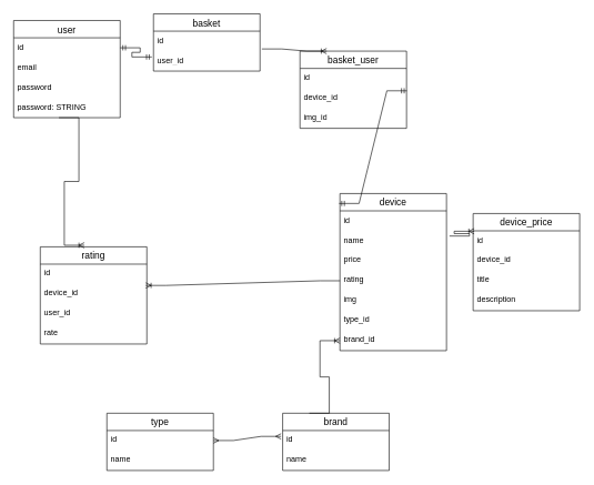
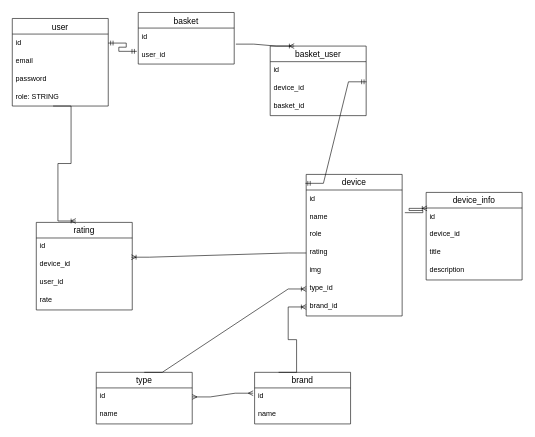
  <mxCell id="0" />
  <mxCell id="1" parent="0" />
  <mxCell id="2" value="user" style="swimlane;fontStyle=0;childLayout=stackLayout;horizontal=1;startSize=26;horizontalStack=0;resizeParent=1;resizeParentMax=0;resizeLast=0;collapsible=1;marginBottom=0;align=center;fontSize=14;" vertex="1" parent="1"><mxGeometry x="20" y="30" width="160" height="146" as="geometry" /></mxCell>
  <mxCell id="3" value="id" style="text;strokeColor=none;fillColor=none;spacingLeft=4;spacingRight=4;overflow=hidden;rotatable=0;points=[[0,0.5],[1,0.5]];portConstraint=eastwest;fontSize=12;whiteSpace=wrap;html=1;" vertex="1" parent="2"><mxGeometry y="26" width="160" height="30" as="geometry" /></mxCell>
  <mxCell id="4" value="email" style="text;strokeColor=none;fillColor=none;spacingLeft=4;spacingRight=4;overflow=hidden;rotatable=0;points=[[0,0.5],[1,0.5]];portConstraint=eastwest;fontSize=12;whiteSpace=wrap;html=1;" vertex="1" parent="2"><mxGeometry y="56" width="160" height="30" as="geometry" /></mxCell>
  <mxCell id="5" value="password" style="text;strokeColor=none;fillColor=none;spacingLeft=4;spacingRight=4;overflow=hidden;rotatable=0;points=[[0,0.5],[1,0.5]];portConstraint=eastwest;fontSize=12;whiteSpace=wrap;html=1;" vertex="1" parent="2"><mxGeometry y="86" width="160" height="30" as="geometry" /></mxCell>
- <mxCell id="6" value="password: STRING" style="text;strokeColor=none;fillColor=none;spacingLeft=4;spacingRight=4;overflow=hidden;rotatable=0;points=[[0,0.5],[1,0.5]];portConstraint=eastwest;fontSize=12;whiteSpace=wrap;html=1;" vertex="1" parent="2"><mxGeometry y="116" width="160" height="30" as="geometry" /></mxCell>
+ <mxCell id="6" value="role: STRING" style="text;strokeColor=none;fillColor=none;spacingLeft=4;spacingRight=4;overflow=hidden;rotatable=0;points=[[0,0.5],[1,0.5]];portConstraint=eastwest;fontSize=12;whiteSpace=wrap;html=1;" vertex="1" parent="2"><mxGeometry y="116" width="160" height="30" as="geometry" /></mxCell>
  <mxCell id="7" value="basket" style="swimlane;fontStyle=0;childLayout=stackLayout;horizontal=1;startSize=26;horizontalStack=0;resizeParent=1;resizeParentMax=0;resizeLast=0;collapsible=1;marginBottom=0;align=center;fontSize=14;" vertex="1" parent="1"><mxGeometry x="230" y="20" width="160" height="86" as="geometry" /></mxCell>
  <mxCell id="8" value="id" style="text;strokeColor=none;fillColor=none;spacingLeft=4;spacingRight=4;overflow=hidden;rotatable=0;points=[[0,0.5],[1,0.5]];portConstraint=eastwest;fontSize=12;whiteSpace=wrap;html=1;" vertex="1" parent="7"><mxGeometry y="26" width="160" height="30" as="geometry" /></mxCell>
  <mxCell id="9" value="user_id" style="text;strokeColor=none;fillColor=none;spacingLeft=4;spacingRight=4;overflow=hidden;rotatable=0;points=[[0,0.5],[1,0.5]];portConstraint=eastwest;fontSize=12;whiteSpace=wrap;html=1;" vertex="1" parent="7"><mxGeometry y="56" width="160" height="30" as="geometry" /></mxCell>
  <mxCell id="10" value="" style="edgeStyle=entityRelationEdgeStyle;fontSize=12;html=1;endArrow=ERmandOne;startArrow=ERmandOne;rounded=0;exitX=1;exitY=0.5;exitDx=0;exitDy=0;entryX=-0.015;entryY=0.293;entryDx=0;entryDy=0;entryPerimeter=0;" edge="1" parent="1" source="3" target="9"><mxGeometry width="100" height="100" relative="1" as="geometry"><mxPoint x="370" y="340" as="sourcePoint" /><mxPoint x="470" y="240" as="targetPoint" /></mxGeometry></mxCell>
  <mxCell id="11" value="device" style="swimlane;fontStyle=0;childLayout=stackLayout;horizontal=1;startSize=26;horizontalStack=0;resizeParent=1;resizeParentMax=0;resizeLast=0;collapsible=1;marginBottom=0;align=center;fontSize=14;" vertex="1" parent="1"><mxGeometry x="510" y="290" width="160" height="236" as="geometry" /></mxCell>
  <mxCell id="12" value="id" style="text;strokeColor=none;fillColor=none;spacingLeft=4;spacingRight=4;overflow=hidden;rotatable=0;points=[[0,0.5],[1,0.5]];portConstraint=eastwest;fontSize=12;whiteSpace=wrap;html=1;" vertex="1" parent="11"><mxGeometry y="26" width="160" height="30" as="geometry" /></mxCell>
  <mxCell id="13" value="name&lt;span style=&quot;white-space: pre;&quot;&gt;&#09;&lt;/span&gt;" style="text;strokeColor=none;fillColor=none;spacingLeft=4;spacingRight=4;overflow=hidden;rotatable=0;points=[[0,0.5],[1,0.5]];portConstraint=eastwest;fontSize=12;whiteSpace=wrap;html=1;" vertex="1" parent="11"><mxGeometry y="56" width="160" height="30" as="geometry" /></mxCell>
- <mxCell id="14" value="price&lt;div&gt;&lt;br/&gt;&lt;/div&gt;" style="text;strokeColor=none;fillColor=none;spacingLeft=4;spacingRight=4;overflow=hidden;rotatable=0;points=[[0,0.5],[1,0.5]];portConstraint=eastwest;fontSize=12;whiteSpace=wrap;html=1;" vertex="1" parent="11"><mxGeometry y="86" width="160" height="30" as="geometry" /></mxCell>
+ <mxCell id="14" value="role&lt;div&gt;&lt;br/&gt;&lt;/div&gt;" style="text;strokeColor=none;fillColor=none;spacingLeft=4;spacingRight=4;overflow=hidden;rotatable=0;points=[[0,0.5],[1,0.5]];portConstraint=eastwest;fontSize=12;whiteSpace=wrap;html=1;" vertex="1" parent="11"><mxGeometry y="86" width="160" height="30" as="geometry" /></mxCell>
  <mxCell id="15" value="rating" style="text;strokeColor=none;fillColor=none;spacingLeft=4;spacingRight=4;overflow=hidden;rotatable=0;points=[[0,0.5],[1,0.5]];portConstraint=eastwest;fontSize=12;whiteSpace=wrap;html=1;" vertex="1" parent="11"><mxGeometry y="116" width="160" height="30" as="geometry" /></mxCell>
  <mxCell id="16" value="img" style="text;strokeColor=none;fillColor=none;spacingLeft=4;spacingRight=4;overflow=hidden;rotatable=0;points=[[0,0.5],[1,0.5]];portConstraint=eastwest;fontSize=12;whiteSpace=wrap;html=1;" vertex="1" parent="11"><mxGeometry y="146" width="160" height="30" as="geometry" /></mxCell>
  <mxCell id="17" value="type_id" style="text;strokeColor=none;fillColor=none;spacingLeft=4;spacingRight=4;overflow=hidden;rotatable=0;points=[[0,0.5],[1,0.5]];portConstraint=eastwest;fontSize=12;whiteSpace=wrap;html=1;" vertex="1" parent="11"><mxGeometry y="176" width="160" height="30" as="geometry" /></mxCell>
  <mxCell id="18" value="brand_id" style="text;strokeColor=none;fillColor=none;spacingLeft=4;spacingRight=4;overflow=hidden;rotatable=0;points=[[0,0.5],[1,0.5]];portConstraint=eastwest;fontSize=12;whiteSpace=wrap;html=1;" vertex="1" parent="11"><mxGeometry y="206" width="160" height="30" as="geometry" /></mxCell>
  <mxCell id="19" value="type" style="swimlane;fontStyle=0;childLayout=stackLayout;horizontal=1;startSize=26;horizontalStack=0;resizeParent=1;resizeParentMax=0;resizeLast=0;collapsible=1;marginBottom=0;align=center;fontSize=14;" vertex="1" parent="1"><mxGeometry x="160" y="620" width="160" height="86" as="geometry" /></mxCell>
  <mxCell id="20" value="id" style="text;strokeColor=none;fillColor=none;spacingLeft=4;spacingRight=4;overflow=hidden;rotatable=0;points=[[0,0.5],[1,0.5]];portConstraint=eastwest;fontSize=12;whiteSpace=wrap;html=1;" vertex="1" parent="19"><mxGeometry y="26" width="160" height="30" as="geometry" /></mxCell>
  <mxCell id="21" value="name" style="text;strokeColor=none;fillColor=none;spacingLeft=4;spacingRight=4;overflow=hidden;rotatable=0;points=[[0,0.5],[1,0.5]];portConstraint=eastwest;fontSize=12;whiteSpace=wrap;html=1;" vertex="1" parent="19"><mxGeometry y="56" width="160" height="30" as="geometry" /></mxCell>
  <mxCell id="22" value="brand" style="swimlane;fontStyle=0;childLayout=stackLayout;horizontal=1;startSize=26;horizontalStack=0;resizeParent=1;resizeParentMax=0;resizeLast=0;collapsible=1;marginBottom=0;align=center;fontSize=14;" vertex="1" parent="1"><mxGeometry x="424" y="620" width="160" height="86" as="geometry" /></mxCell>
  <mxCell id="23" value="id" style="text;strokeColor=none;fillColor=none;spacingLeft=4;spacingRight=4;overflow=hidden;rotatable=0;points=[[0,0.5],[1,0.5]];portConstraint=eastwest;fontSize=12;whiteSpace=wrap;html=1;" vertex="1" parent="22"><mxGeometry y="26" width="160" height="30" as="geometry" /></mxCell>
  <mxCell id="24" value="name" style="text;strokeColor=none;fillColor=none;spacingLeft=4;spacingRight=4;overflow=hidden;rotatable=0;points=[[0,0.5],[1,0.5]];portConstraint=eastwest;fontSize=12;whiteSpace=wrap;html=1;" vertex="1" parent="22"><mxGeometry y="56" width="160" height="30" as="geometry" /></mxCell>
+ <mxCell id="25" value="" style="edgeStyle=entityRelationEdgeStyle;fontSize=12;html=1;endArrow=ERoneToMany;rounded=0;exitX=0.5;exitY=0;exitDx=0;exitDy=0;" edge="1" parent="1" source="19" target="17"><mxGeometry width="100" height="100" relative="1" as="geometry"><mxPoint x="370" y="340" as="sourcePoint" /><mxPoint x="470" y="240" as="targetPoint" /></mxGeometry></mxCell>
  <mxCell id="26" value="" style="edgeStyle=entityRelationEdgeStyle;fontSize=12;html=1;endArrow=ERmany;startArrow=ERmany;rounded=0;exitX=1;exitY=0.5;exitDx=0;exitDy=0;entryX=-0.015;entryY=0.293;entryDx=0;entryDy=0;entryPerimeter=0;" edge="1" parent="1" source="20" target="23"><mxGeometry width="100" height="100" relative="1" as="geometry"><mxPoint x="370" y="340" as="sourcePoint" /><mxPoint x="470" y="240" as="targetPoint" /></mxGeometry></mxCell>
  <mxCell id="27" value="" style="edgeStyle=entityRelationEdgeStyle;fontSize=12;html=1;endArrow=ERoneToMany;rounded=0;exitX=0.25;exitY=0;exitDx=0;exitDy=0;" edge="1" parent="1" source="22" target="18"><mxGeometry width="100" height="100" relative="1" as="geometry"><mxPoint x="370" y="340" as="sourcePoint" /><mxPoint x="470" y="240" as="targetPoint" /><Array as="points"><mxPoint x="600" y="240" /></Array></mxGeometry></mxCell>
- <mxCell id="28" value="device_price" style="swimlane;fontStyle=0;childLayout=stackLayout;horizontal=1;startSize=26;horizontalStack=0;resizeParent=1;resizeParentMax=0;resizeLast=0;collapsible=1;marginBottom=0;align=center;fontSize=14;" vertex="1" parent="1"><mxGeometry x="710" y="320" width="160" height="146" as="geometry" /></mxCell>
+ <mxCell id="28" value="device_info" style="swimlane;fontStyle=0;childLayout=stackLayout;horizontal=1;startSize=26;horizontalStack=0;resizeParent=1;resizeParentMax=0;resizeLast=0;collapsible=1;marginBottom=0;align=center;fontSize=14;" vertex="1" parent="1"><mxGeometry x="710" y="320" width="160" height="146" as="geometry" /></mxCell>
  <mxCell id="29" value="id" style="text;strokeColor=none;fillColor=none;spacingLeft=4;spacingRight=4;overflow=hidden;rotatable=0;points=[[0,0.5],[1,0.5]];portConstraint=eastwest;fontSize=12;whiteSpace=wrap;html=1;" vertex="1" parent="28"><mxGeometry y="26" width="160" height="30" as="geometry" /></mxCell>
  <mxCell id="30" value="device_id" style="text;strokeColor=none;fillColor=none;spacingLeft=4;spacingRight=4;overflow=hidden;rotatable=0;points=[[0,0.5],[1,0.5]];portConstraint=eastwest;fontSize=12;whiteSpace=wrap;html=1;" vertex="1" parent="28"><mxGeometry y="56" width="160" height="30" as="geometry" /></mxCell>
  <mxCell id="31" value="title" style="text;strokeColor=none;fillColor=none;spacingLeft=4;spacingRight=4;overflow=hidden;rotatable=0;points=[[0,0.5],[1,0.5]];portConstraint=eastwest;fontSize=12;whiteSpace=wrap;html=1;" vertex="1" parent="28"><mxGeometry y="86" width="160" height="30" as="geometry" /></mxCell>
  <mxCell id="32" value="description" style="text;strokeColor=none;fillColor=none;spacingLeft=4;spacingRight=4;overflow=hidden;rotatable=0;points=[[0,0.5],[1,0.5]];portConstraint=eastwest;fontSize=12;whiteSpace=wrap;html=1;" vertex="1" parent="28"><mxGeometry y="116" width="160" height="30" as="geometry" /></mxCell>
  <mxCell id="33" value="" style="edgeStyle=entityRelationEdgeStyle;fontSize=12;html=1;endArrow=ERoneToMany;rounded=0;exitX=1.028;exitY=0.26;exitDx=0;exitDy=0;exitPerimeter=0;entryX=0.01;entryY=0.02;entryDx=0;entryDy=0;entryPerimeter=0;" edge="1" parent="1" source="13" target="29"><mxGeometry width="100" height="100" relative="1" as="geometry"><mxPoint x="290" y="340" as="sourcePoint" /><mxPoint x="390" y="240" as="targetPoint" /></mxGeometry></mxCell>
  <mxCell id="34" value="basket_user" style="swimlane;fontStyle=0;childLayout=stackLayout;horizontal=1;startSize=26;horizontalStack=0;resizeParent=1;resizeParentMax=0;resizeLast=0;collapsible=1;marginBottom=0;align=center;fontSize=14;" vertex="1" parent="1"><mxGeometry x="450" y="76" width="160" height="116" as="geometry" /></mxCell>
  <mxCell id="35" value="id" style="text;strokeColor=none;fillColor=none;spacingLeft=4;spacingRight=4;overflow=hidden;rotatable=0;points=[[0,0.5],[1,0.5]];portConstraint=eastwest;fontSize=12;whiteSpace=wrap;html=1;" vertex="1" parent="34"><mxGeometry y="26" width="160" height="30" as="geometry" /></mxCell>
  <mxCell id="36" value="device_id" style="text;strokeColor=none;fillColor=none;spacingLeft=4;spacingRight=4;overflow=hidden;rotatable=0;points=[[0,0.5],[1,0.5]];portConstraint=eastwest;fontSize=12;whiteSpace=wrap;html=1;" vertex="1" parent="34"><mxGeometry y="56" width="160" height="30" as="geometry" /></mxCell>
- <mxCell id="37" value="img_id" style="text;strokeColor=none;fillColor=none;spacingLeft=4;spacingRight=4;overflow=hidden;rotatable=0;points=[[0,0.5],[1,0.5]];portConstraint=eastwest;fontSize=12;whiteSpace=wrap;html=1;" vertex="1" parent="34"><mxGeometry y="86" width="160" height="30" as="geometry" /></mxCell>
+ <mxCell id="37" value="basket_id" style="text;strokeColor=none;fillColor=none;spacingLeft=4;spacingRight=4;overflow=hidden;rotatable=0;points=[[0,0.5],[1,0.5]];portConstraint=eastwest;fontSize=12;whiteSpace=wrap;html=1;" vertex="1" parent="34"><mxGeometry y="86" width="160" height="30" as="geometry" /></mxCell>
  <mxCell id="38" value="" style="edgeStyle=entityRelationEdgeStyle;fontSize=12;html=1;endArrow=ERoneToMany;rounded=0;exitX=1.017;exitY=-0.107;exitDx=0;exitDy=0;exitPerimeter=0;entryX=0.25;entryY=0;entryDx=0;entryDy=0;" edge="1" parent="1" source="9" target="34"><mxGeometry width="100" height="100" relative="1" as="geometry"><mxPoint x="290" y="250" as="sourcePoint" /><mxPoint x="390" y="150" as="targetPoint" /></mxGeometry></mxCell>
  <mxCell id="39" value="" style="edgeStyle=entityRelationEdgeStyle;fontSize=12;html=1;endArrow=ERmandOne;startArrow=ERmandOne;rounded=0;exitX=1.003;exitY=0.12;exitDx=0;exitDy=0;exitPerimeter=0;entryX=-0.008;entryY=0.063;entryDx=0;entryDy=0;entryPerimeter=0;" edge="1" parent="1" source="36" target="11"><mxGeometry width="100" height="100" relative="1" as="geometry"><mxPoint x="290" y="250" as="sourcePoint" /><mxPoint x="390" y="150" as="targetPoint" /></mxGeometry></mxCell>
  <mxCell id="40" value="rating" style="swimlane;fontStyle=0;childLayout=stackLayout;horizontal=1;startSize=26;horizontalStack=0;resizeParent=1;resizeParentMax=0;resizeLast=0;collapsible=1;marginBottom=0;align=center;fontSize=14;" vertex="1" parent="1"><mxGeometry x="60" y="370" width="160" height="146" as="geometry" /></mxCell>
  <mxCell id="41" value="id" style="text;strokeColor=none;fillColor=none;spacingLeft=4;spacingRight=4;overflow=hidden;rotatable=0;points=[[0,0.5],[1,0.5]];portConstraint=eastwest;fontSize=12;whiteSpace=wrap;html=1;" vertex="1" parent="40"><mxGeometry y="26" width="160" height="30" as="geometry" /></mxCell>
  <mxCell id="42" value="device_id" style="text;strokeColor=none;fillColor=none;spacingLeft=4;spacingRight=4;overflow=hidden;rotatable=0;points=[[0,0.5],[1,0.5]];portConstraint=eastwest;fontSize=12;whiteSpace=wrap;html=1;" vertex="1" parent="40"><mxGeometry y="56" width="160" height="30" as="geometry" /></mxCell>
  <mxCell id="43" value="user_id" style="text;strokeColor=none;fillColor=none;spacingLeft=4;spacingRight=4;overflow=hidden;rotatable=0;points=[[0,0.5],[1,0.5]];portConstraint=eastwest;fontSize=12;whiteSpace=wrap;html=1;" vertex="1" parent="40"><mxGeometry y="86" width="160" height="30" as="geometry" /></mxCell>
  <mxCell id="44" value="rate" style="text;strokeColor=none;fillColor=none;spacingLeft=4;spacingRight=4;overflow=hidden;rotatable=0;points=[[0,0.5],[1,0.5]];portConstraint=eastwest;fontSize=12;whiteSpace=wrap;html=1;" vertex="1" parent="40"><mxGeometry y="116" width="160" height="30" as="geometry" /></mxCell>
  <mxCell id="45" value="" style="edgeStyle=entityRelationEdgeStyle;fontSize=12;html=1;endArrow=ERoneToMany;rounded=0;exitX=0.425;exitY=1;exitDx=0;exitDy=0;exitPerimeter=0;entryX=0.413;entryY=-0.016;entryDx=0;entryDy=0;entryPerimeter=0;" edge="1" parent="1" source="6" target="40"><mxGeometry width="100" height="100" relative="1" as="geometry"><mxPoint x="290" y="340" as="sourcePoint" /><mxPoint x="390" y="240" as="targetPoint" /></mxGeometry></mxCell>
  <mxCell id="46" value="" style="edgeStyle=entityRelationEdgeStyle;fontSize=12;html=1;endArrow=ERoneToMany;rounded=0;exitX=0;exitY=0.5;exitDx=0;exitDy=0;entryX=0.99;entryY=0.067;entryDx=0;entryDy=0;entryPerimeter=0;" edge="1" parent="1" source="15" target="42"><mxGeometry width="100" height="100" relative="1" as="geometry"><mxPoint x="290" y="340" as="sourcePoint" /><mxPoint x="390" y="240" as="targetPoint" /></mxGeometry></mxCell>
